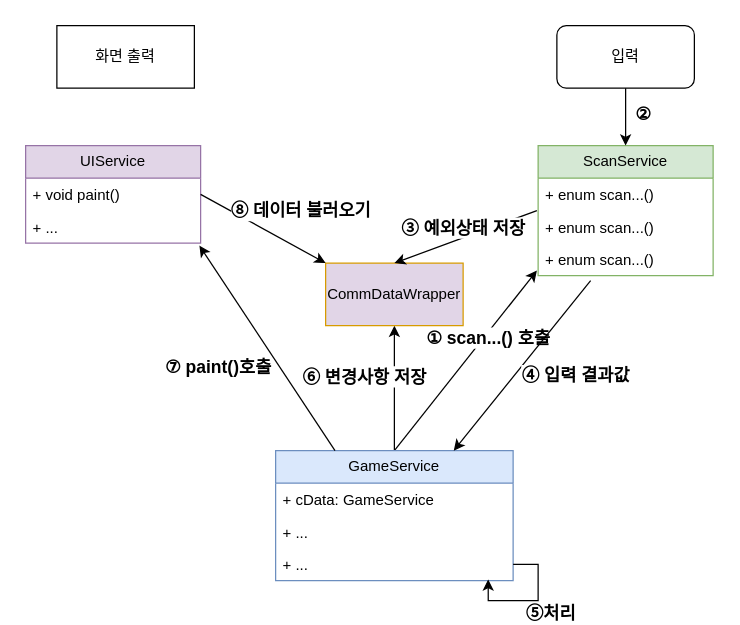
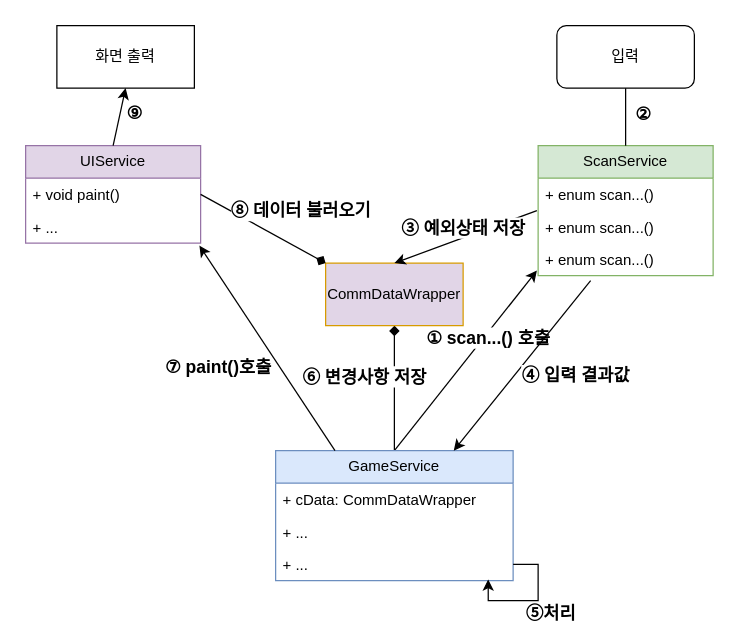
  <mxCell id="0" />
  <mxCell id="1" parent="0" />
- <mxCell id="2" value="" style="endArrow=classic;html=1;rounded=0;entryX=0.5;entryY=1;entryDx=0;entryDy=0;exitX=0.5;exitY=0;exitDx=0;exitDy=0;" parent="1" source="9" target="18" edge="1"><mxGeometry width="50" height="50" relative="1" as="geometry"><mxPoint x="305" y="360" as="sourcePoint" /><mxPoint x="385" y="360" as="targetPoint" /></mxGeometry></mxCell>
+ <mxCell id="2" value="" style="endArrow=diamond;html=1;rounded=0;entryX=0.5;entryY=1;entryDx=0;entryDy=0;exitX=0.5;exitY=0;exitDx=0;exitDy=0;" parent="1" source="9" target="18" edge="1"><mxGeometry width="50" height="50" relative="1" as="geometry"><mxPoint x="305" y="360" as="sourcePoint" /><mxPoint x="385" y="360" as="targetPoint" /></mxGeometry></mxCell>
  <mxCell id="3" value="⑥ 변경사항 저장" style="edgeLabel;html=1;align=center;verticalAlign=middle;resizable=0;points=[];fontSize=14;fontFamily=Helvetica;fontStyle=1" parent="2" vertex="1" connectable="0"><mxGeometry x="-0.071" y="1" relative="1" as="geometry"><mxPoint x="-24" y="-14" as="offset" /></mxGeometry></mxCell>
  <mxCell id="4" value="" style="endArrow=classic;html=1;rounded=0;entryX=-0.007;entryY=0.846;entryDx=0;entryDy=0;exitX=0.5;exitY=0;exitDx=0;exitDy=0;entryPerimeter=0;" parent="1" source="9" target="17" edge="1"><mxGeometry width="50" height="50" relative="1" as="geometry"><mxPoint x="305" y="250" as="sourcePoint" /><mxPoint x="250" y="175" as="targetPoint" /></mxGeometry></mxCell>
  <mxCell id="5" value="① scan...() 호출" style="edgeLabel;html=1;align=center;verticalAlign=middle;resizable=0;points=[];fontSize=14;fontFamily=Helvetica;fontStyle=1" parent="4" vertex="1" connectable="0"><mxGeometry x="-0.071" y="1" relative="1" as="geometry"><mxPoint x="23" y="-23" as="offset" /></mxGeometry></mxCell>
  <mxCell id="6" value="UIService" style="swimlane;fontStyle=0;childLayout=stackLayout;horizontal=1;startSize=26;fillColor=#e1d5e7;horizontalStack=0;resizeParent=1;resizeParentMax=0;resizeLast=0;collapsible=1;marginBottom=0;whiteSpace=wrap;html=1;strokeColor=#9673a6;" vertex="1" parent="1"><mxGeometry x="20" y="116" width="140" height="78" as="geometry" /></mxCell>
  <mxCell id="7" value="+ void paint()" style="text;strokeColor=none;fillColor=none;align=left;verticalAlign=top;spacingLeft=4;spacingRight=4;overflow=hidden;rotatable=0;points=[[0,0.5],[1,0.5]];portConstraint=eastwest;whiteSpace=wrap;html=1;" vertex="1" parent="6"><mxGeometry y="26" width="140" height="26" as="geometry" /></mxCell>
  <mxCell id="8" value="+ ..." style="text;strokeColor=none;fillColor=none;align=left;verticalAlign=top;spacingLeft=4;spacingRight=4;overflow=hidden;rotatable=0;points=[[0,0.5],[1,0.5]];portConstraint=eastwest;whiteSpace=wrap;html=1;" vertex="1" parent="6"><mxGeometry y="52" width="140" height="26" as="geometry" /></mxCell>
  <mxCell id="9" value="GameService" style="swimlane;fontStyle=0;childLayout=stackLayout;horizontal=1;startSize=26;fillColor=#dae8fc;horizontalStack=0;resizeParent=1;resizeParentMax=0;resizeLast=0;collapsible=1;marginBottom=0;whiteSpace=wrap;html=1;strokeColor=#6c8ebf;" vertex="1" parent="1"><mxGeometry x="220" y="360" width="190" height="104" as="geometry" /></mxCell>
- <mxCell id="10" value="+ cData: GameService" style="text;strokeColor=none;fillColor=none;align=left;verticalAlign=top;spacingLeft=4;spacingRight=4;overflow=hidden;rotatable=0;points=[[0,0.5],[1,0.5]];portConstraint=eastwest;whiteSpace=wrap;html=1;" vertex="1" parent="9"><mxGeometry y="26" width="190" height="26" as="geometry" /></mxCell>
+ <mxCell id="10" value="+ cData: CommDataWrapper" style="text;strokeColor=none;fillColor=none;align=left;verticalAlign=top;spacingLeft=4;spacingRight=4;overflow=hidden;rotatable=0;points=[[0,0.5],[1,0.5]];portConstraint=eastwest;whiteSpace=wrap;html=1;" vertex="1" parent="9"><mxGeometry y="26" width="190" height="26" as="geometry" /></mxCell>
  <mxCell id="11" value="+ ..." style="text;strokeColor=none;fillColor=none;align=left;verticalAlign=top;spacingLeft=4;spacingRight=4;overflow=hidden;rotatable=0;points=[[0,0.5],[1,0.5]];portConstraint=eastwest;whiteSpace=wrap;html=1;" vertex="1" parent="9"><mxGeometry y="52" width="190" height="26" as="geometry" /></mxCell>
  <mxCell id="12" value="+ ..." style="text;strokeColor=none;fillColor=none;align=left;verticalAlign=top;spacingLeft=4;spacingRight=4;overflow=hidden;rotatable=0;points=[[0,0.5],[1,0.5]];portConstraint=eastwest;whiteSpace=wrap;html=1;" vertex="1" parent="9"><mxGeometry y="78" width="190" height="26" as="geometry" /></mxCell>
  <mxCell id="13" value="&lt;b style=&quot;font-size: 14px;&quot;&gt;⑤처리&lt;/b&gt;" style="edgeStyle=orthogonalEdgeStyle;rounded=0;orthogonalLoop=1;jettySize=auto;html=1;exitX=1;exitY=0.5;exitDx=0;exitDy=0;entryX=0.895;entryY=0.962;entryDx=0;entryDy=0;entryPerimeter=0;fontSize=14;" edge="1" parent="9" source="12" target="12"><mxGeometry x="-0.074" y="14" relative="1" as="geometry"><Array as="points"><mxPoint x="210" y="91" /><mxPoint x="210" y="120" /><mxPoint x="170" y="120" /></Array><mxPoint x="10" y="-4" as="offset" /></mxGeometry></mxCell>
  <mxCell id="14" value="ScanService" style="swimlane;fontStyle=0;childLayout=stackLayout;horizontal=1;startSize=26;fillColor=#d5e8d4;horizontalStack=0;resizeParent=1;resizeParentMax=0;resizeLast=0;collapsible=1;marginBottom=0;whiteSpace=wrap;html=1;strokeColor=#82b366;" vertex="1" parent="1"><mxGeometry x="430" y="116" width="140" height="104" as="geometry" /></mxCell>
  <mxCell id="15" value="+ enum scan...()" style="text;strokeColor=none;fillColor=none;align=left;verticalAlign=top;spacingLeft=4;spacingRight=4;overflow=hidden;rotatable=0;points=[[0,0.5],[1,0.5]];portConstraint=eastwest;whiteSpace=wrap;html=1;" vertex="1" parent="14"><mxGeometry y="26" width="140" height="26" as="geometry" /></mxCell>
  <mxCell id="16" value="+ enum scan...()" style="text;strokeColor=none;fillColor=none;align=left;verticalAlign=top;spacingLeft=4;spacingRight=4;overflow=hidden;rotatable=0;points=[[0,0.5],[1,0.5]];portConstraint=eastwest;whiteSpace=wrap;html=1;" vertex="1" parent="14"><mxGeometry y="52" width="140" height="26" as="geometry" /></mxCell>
  <mxCell id="17" value="+ enum scan...()" style="text;strokeColor=none;fillColor=none;align=left;verticalAlign=top;spacingLeft=4;spacingRight=4;overflow=hidden;rotatable=0;points=[[0,0.5],[1,0.5]];portConstraint=eastwest;whiteSpace=wrap;html=1;" vertex="1" parent="14"><mxGeometry y="78" width="140" height="26" as="geometry" /></mxCell>
  <mxCell id="18" value="CommDataWrapper" style="html=1;whiteSpace=wrap;fillColor=#e1d5e7;strokeColor=#d79b00;" vertex="1" parent="1"><mxGeometry x="260" y="210" width="110" height="50" as="geometry" /></mxCell>
- <mxCell id="19" value="" style="endArrow=classic;html=1;rounded=0;entryX=0;entryY=0;entryDx=0;entryDy=0;exitX=1;exitY=0.5;exitDx=0;exitDy=0;" edge="1" parent="1" source="7" target="18"><mxGeometry width="50" height="50" relative="1" as="geometry"><mxPoint x="325" y="370" as="sourcePoint" /><mxPoint x="172" y="202" as="targetPoint" /></mxGeometry></mxCell>
+ <mxCell id="19" value="" style="endArrow=diamond;html=1;rounded=0;entryX=0;entryY=0;entryDx=0;entryDy=0;exitX=1;exitY=0.5;exitDx=0;exitDy=0;" edge="1" parent="1" source="7" target="18"><mxGeometry width="50" height="50" relative="1" as="geometry"><mxPoint x="325" y="370" as="sourcePoint" /><mxPoint x="172" y="202" as="targetPoint" /></mxGeometry></mxCell>
  <mxCell id="20" value="⑧ 데이터 불러오기" style="edgeLabel;html=1;align=center;verticalAlign=middle;resizable=0;points=[];fontSize=14;fontFamily=Helvetica;fontStyle=1" vertex="1" connectable="0" parent="19"><mxGeometry x="-0.071" y="1" relative="1" as="geometry"><mxPoint x="33" y="-12" as="offset" /></mxGeometry></mxCell>
  <mxCell id="21" value="화면 출력" style="html=1;whiteSpace=wrap;" vertex="1" parent="1"><mxGeometry x="45" y="20" width="110" height="50" as="geometry" /></mxCell>
+ <mxCell id="22" value="" style="endArrow=classic;html=1;rounded=0;entryX=0.5;entryY=1;entryDx=0;entryDy=0;exitX=0.5;exitY=0;exitDx=0;exitDy=0;" edge="1" parent="1" source="6" target="21"><mxGeometry width="50" height="50" relative="1" as="geometry"><mxPoint x="170" y="165" as="sourcePoint" /><mxPoint x="270" y="220" as="targetPoint" /></mxGeometry></mxCell>
+ <mxCell id="23" value="⑨" style="edgeLabel;html=1;align=center;verticalAlign=middle;resizable=0;points=[];fontSize=14;fontFamily=Helvetica;fontStyle=1" vertex="1" connectable="0" parent="22"><mxGeometry x="-0.071" y="1" relative="1" as="geometry"><mxPoint x="13" y="-5" as="offset" /></mxGeometry></mxCell>
  <mxCell id="24" value="입력" style="html=1;whiteSpace=wrap;rounded=1;" vertex="1" parent="1"><mxGeometry x="445" y="20" width="110" height="50" as="geometry" /></mxCell>
  <mxCell id="25" value="" style="endArrow=classic;html=1;rounded=0;entryX=0.75;entryY=0;entryDx=0;entryDy=0;exitX=0.3;exitY=1.154;exitDx=0;exitDy=0;exitPerimeter=0;" edge="1" parent="1" source="17" target="9"><mxGeometry width="50" height="50" relative="1" as="geometry"><mxPoint x="325" y="370" as="sourcePoint" /><mxPoint x="439" y="226" as="targetPoint" /></mxGeometry></mxCell>
  <mxCell id="26" value="④ 입력 결과값" style="edgeLabel;html=1;align=center;verticalAlign=middle;resizable=0;points=[];fontSize=14;fontFamily=Helvetica;fontStyle=1" vertex="1" connectable="0" parent="25"><mxGeometry x="-0.071" y="1" relative="1" as="geometry"><mxPoint x="38" y="12" as="offset" /></mxGeometry></mxCell>
  <mxCell id="27" value="" style="endArrow=classic;html=1;rounded=0;entryX=0.5;entryY=0;entryDx=0;entryDy=0;exitX=-0.007;exitY=1;exitDx=0;exitDy=0;exitPerimeter=0;" edge="1" parent="1" source="15" target="18"><mxGeometry width="50" height="50" relative="1" as="geometry"><mxPoint x="372" y="-40" as="sourcePoint" /><mxPoint x="315" y="175" as="targetPoint" /></mxGeometry></mxCell>
  <mxCell id="28" value="③ 예외상태 저장" style="edgeLabel;html=1;align=center;verticalAlign=middle;resizable=0;points=[];fontSize=14;fontFamily=Helvetica;fontStyle=1" vertex="1" connectable="0" parent="27"><mxGeometry x="-0.071" y="1" relative="1" as="geometry"><mxPoint x="-7" y="-7" as="offset" /></mxGeometry></mxCell>
- <mxCell id="29" value="" style="endArrow=classic;html=1;rounded=0;entryX=0.5;entryY=0;entryDx=0;entryDy=0;exitX=0.5;exitY=1;exitDx=0;exitDy=0;" edge="1" parent="1" source="24" target="14"><mxGeometry width="50" height="50" relative="1" as="geometry"><mxPoint x="724" y="190" as="sourcePoint" /><mxPoint x="610" y="232" as="targetPoint" /></mxGeometry></mxCell>
+ <mxCell id="29" value="" style="endArrow=none;html=1;rounded=0;entryX=0.5;entryY=0;entryDx=0;entryDy=0;exitX=0.5;exitY=1;exitDx=0;exitDy=0;" edge="1" parent="1" source="24" target="14"><mxGeometry width="50" height="50" relative="1" as="geometry"><mxPoint x="724" y="190" as="sourcePoint" /><mxPoint x="610" y="232" as="targetPoint" /></mxGeometry></mxCell>
  <mxCell id="30" value="②" style="edgeLabel;html=1;align=center;verticalAlign=middle;resizable=0;points=[];fontSize=14;fontFamily=Helvetica;fontStyle=1" vertex="1" connectable="0" parent="29"><mxGeometry x="-0.071" y="1" relative="1" as="geometry"><mxPoint x="12" y="-1" as="offset" /></mxGeometry></mxCell>
  <mxCell id="31" value="" style="endArrow=classic;html=1;rounded=0;exitX=0.25;exitY=0;exitDx=0;exitDy=0;entryX=0.993;entryY=1.077;entryDx=0;entryDy=0;entryPerimeter=0;" edge="1" parent="1" source="9" target="8"><mxGeometry width="50" height="50" relative="1" as="geometry"><mxPoint x="315" y="360" as="sourcePoint" /><mxPoint x="180" y="200" as="targetPoint" /></mxGeometry></mxCell>
  <mxCell id="32" value="⑦ paint()호출" style="edgeLabel;html=1;align=center;verticalAlign=middle;resizable=0;points=[];fontSize=14;fontFamily=Helvetica;fontStyle=1" vertex="1" connectable="0" parent="31"><mxGeometry x="-0.071" y="1" relative="1" as="geometry"><mxPoint x="-43" y="8" as="offset" /></mxGeometry></mxCell>
